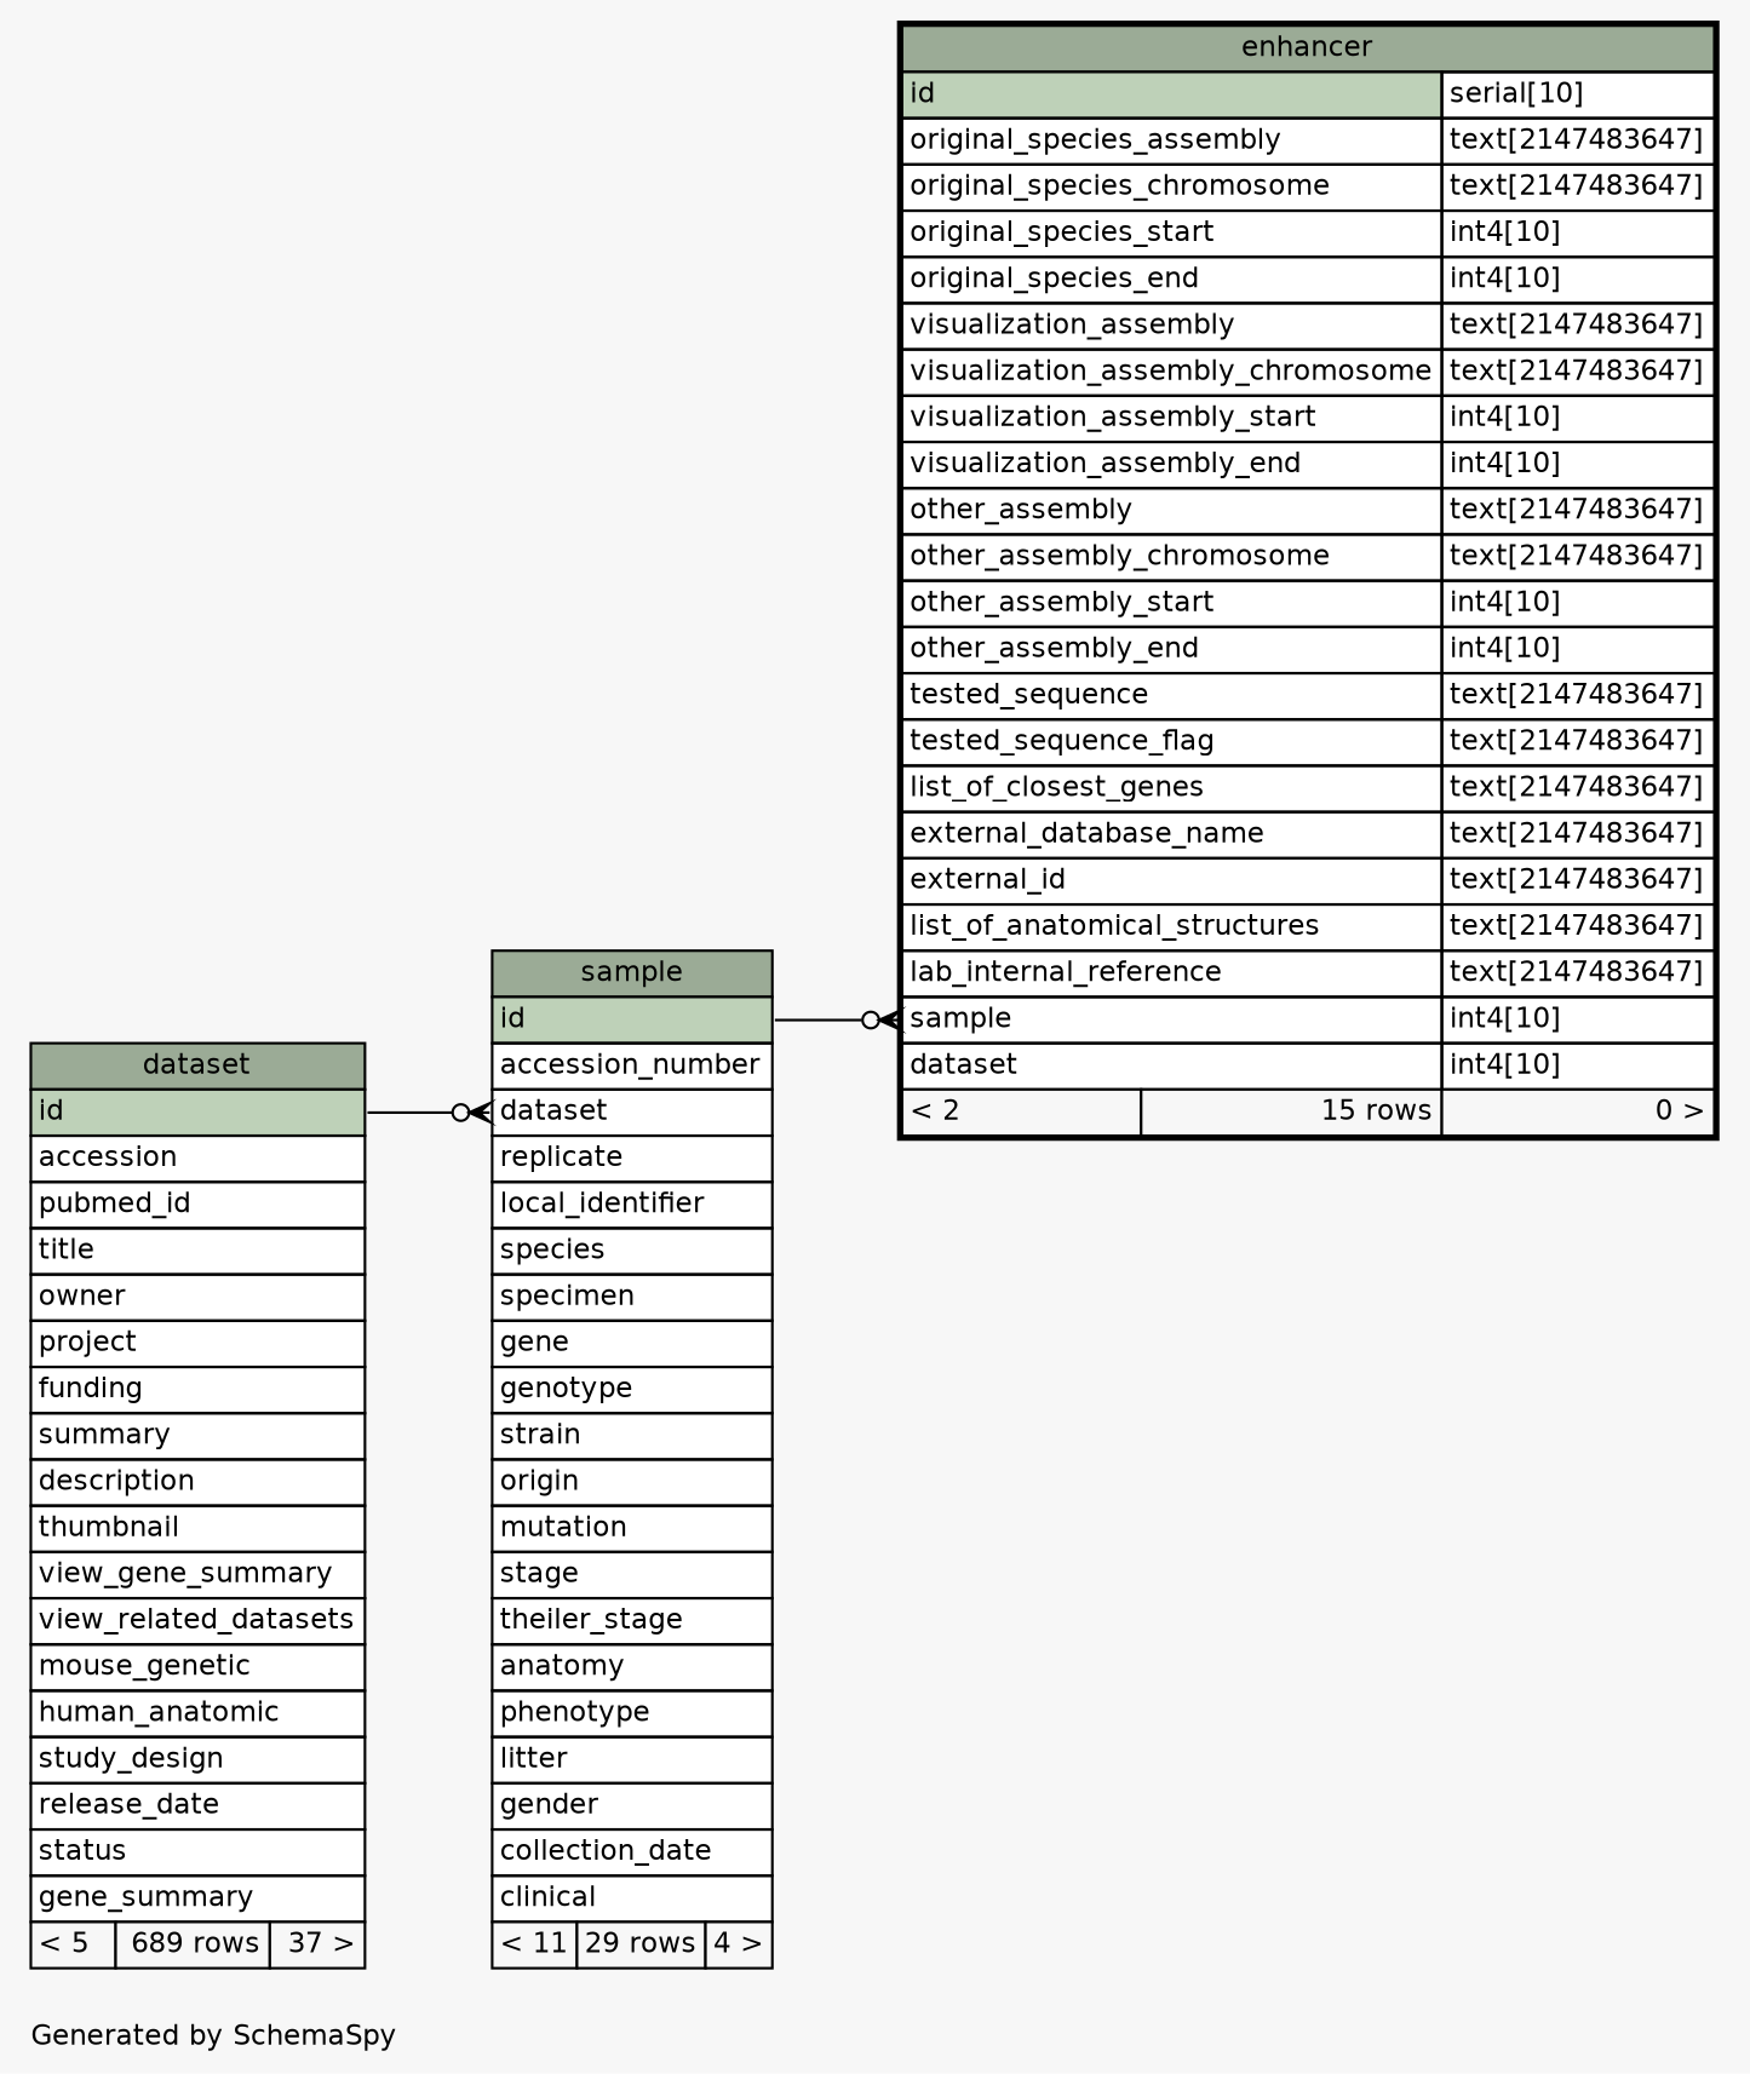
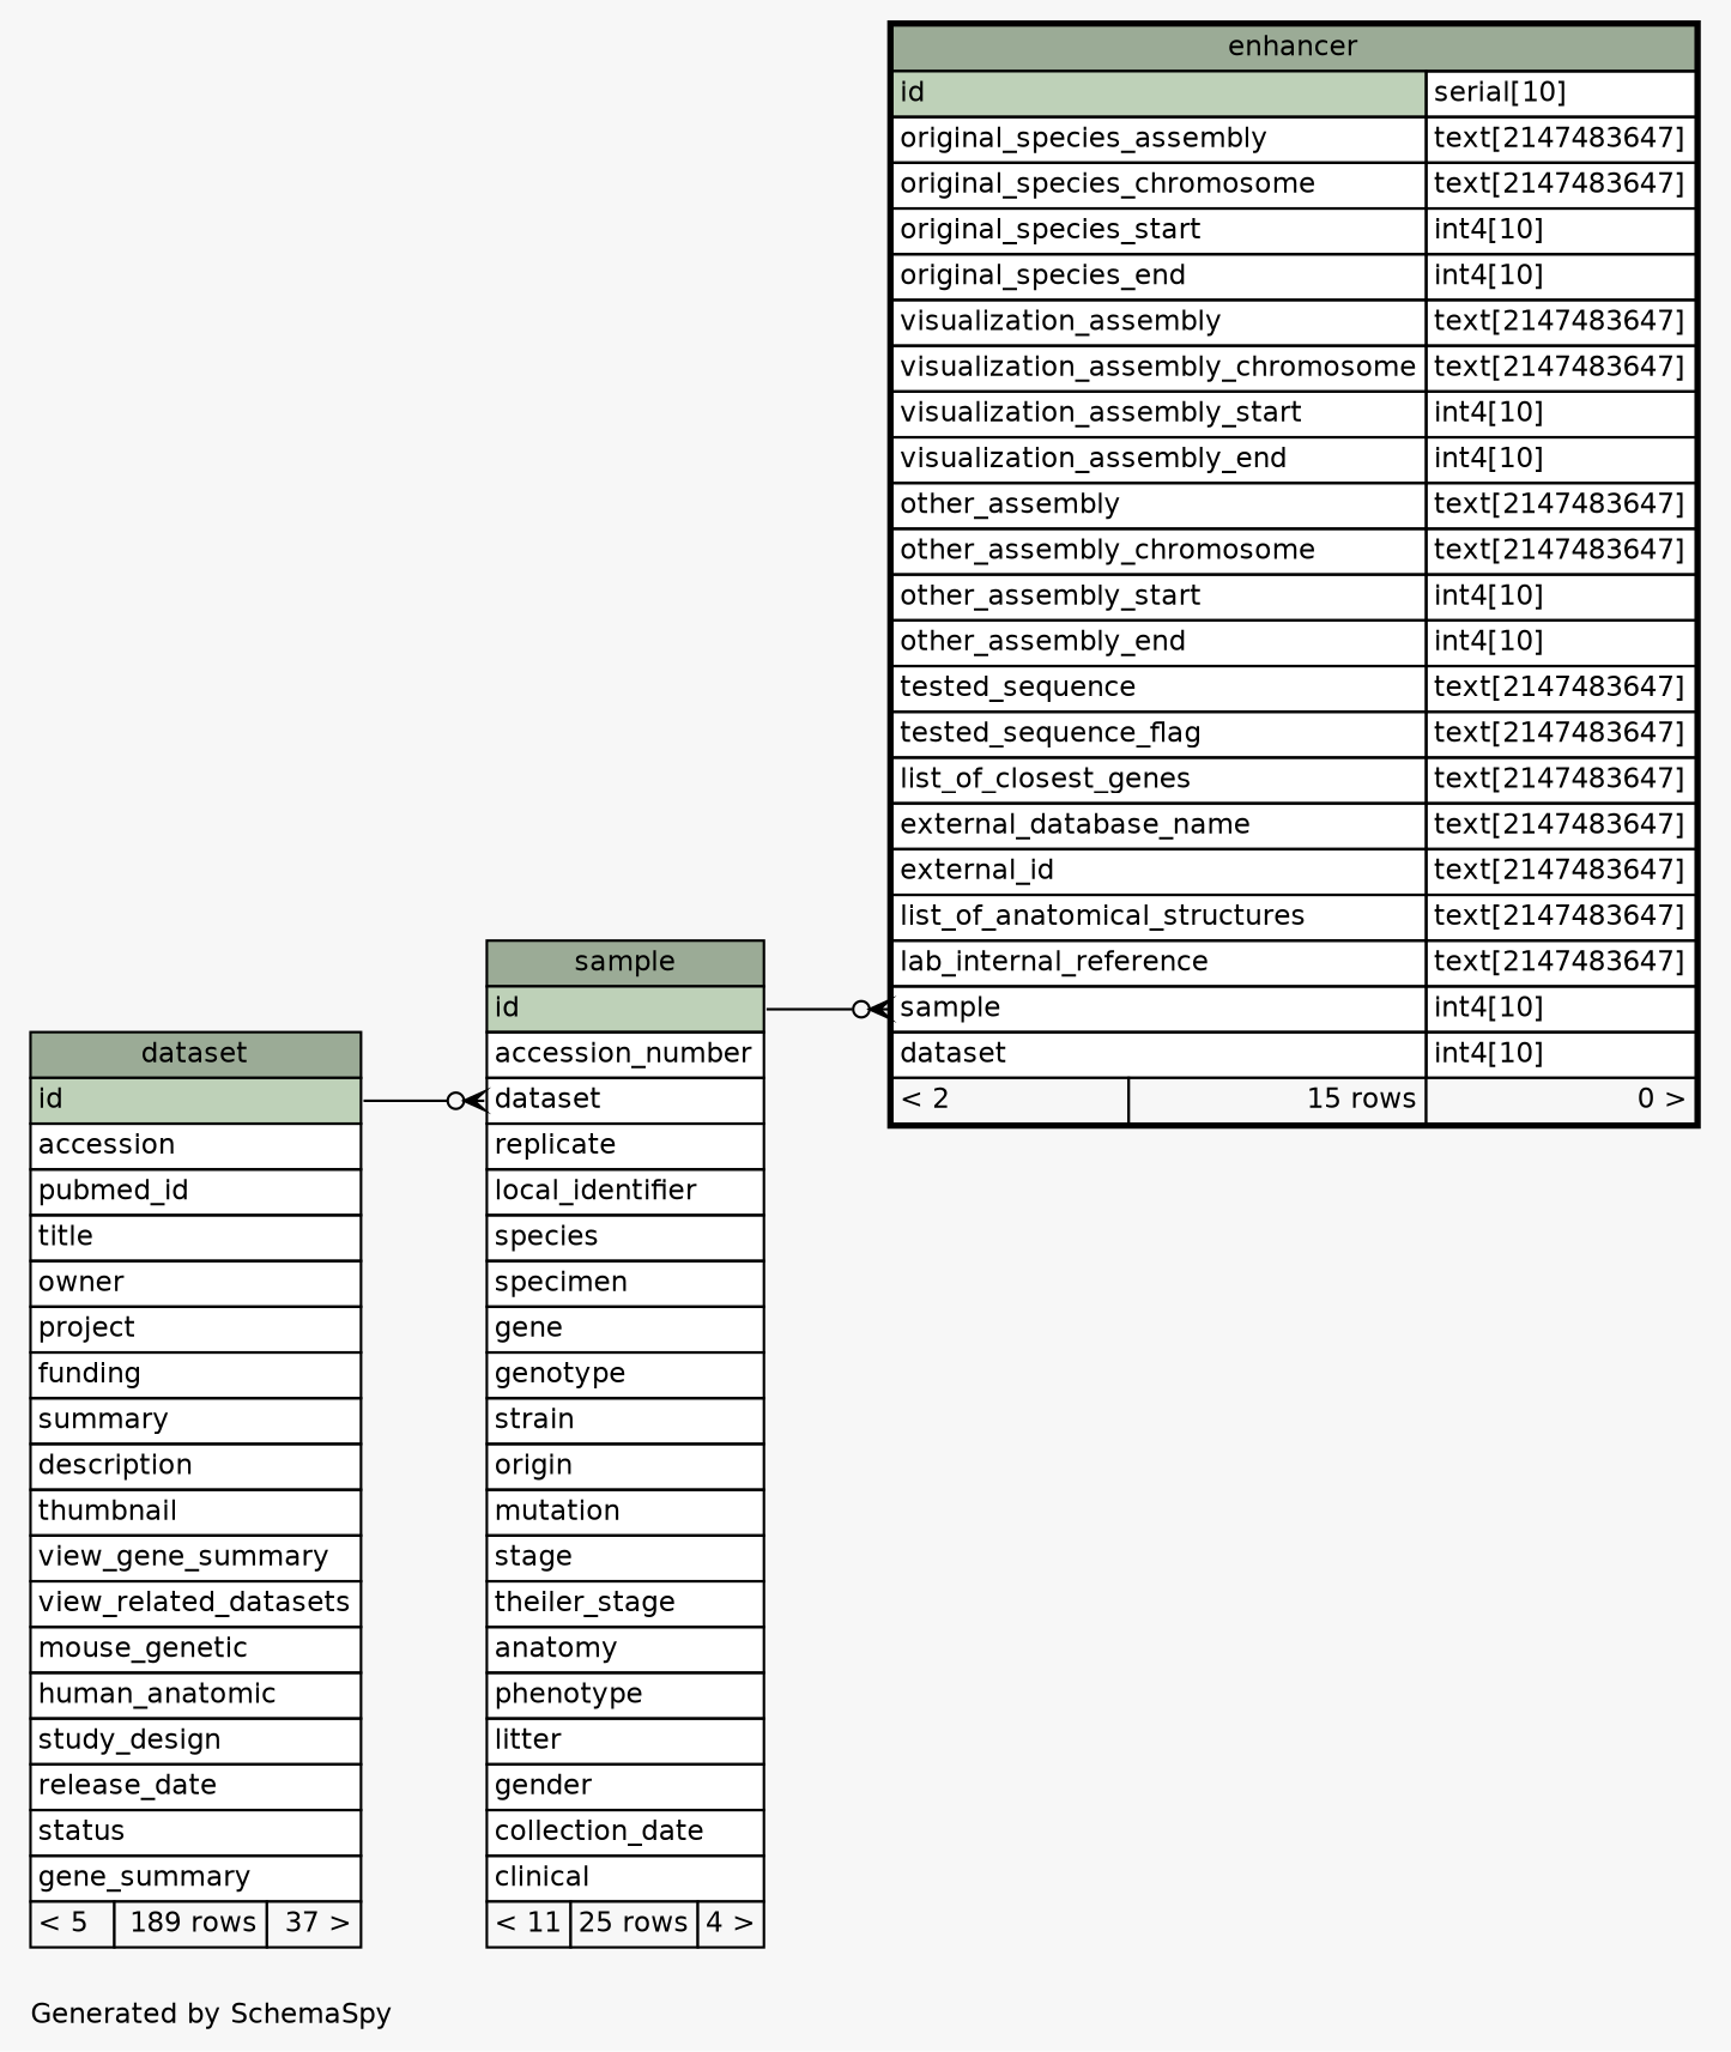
  digraph {
    bgcolor="#f7f7f7"
    fontname=Helvetica
    fontsize=11
    label="\nGenerated by SchemaSpy"
    labeljust=l
    nodesep=0.18
    rankdir=RL
    ranksep=0.46
    node [fontname=Helvetica fontsize=11 shape=plaintext]
    edge [arrowhead=none arrowsize=0.8 arrowtail=crowodot dir=back headport="id:e"]
    n1 [label=<     <TABLE BORDER="2" CELLBORDER="1" CELLSPACING="0" BGCOLOR="#ffffff">       <TR><TD COLSPAN="3" BGCOLOR="#9bab96" ALIGN="CENTER">enhancer</TD></TR>       <TR><TD PORT="id" COLSPAN="2" BGCOLOR="#bed1b8" ALIGN="LEFT">id</TD><TD PORT="id.type" ALIGN="LEFT">serial[10]</TD></TR>       <TR><TD PORT="original_species_assembly" COLSPAN="2" ALIGN="LEFT">original_species_assembly</TD><TD PORT="original_species_assembly.type" ALIGN="LEFT">text[2147483647]</TD></TR>       <TR><TD PORT="original_species_chromosome" COLSPAN="2" ALIGN="LEFT">original_species_chromosome</TD><TD PORT="original_species_chromosome.type" ALIGN="LEFT">text[2147483647]</TD></TR>       <TR><TD PORT="original_species_start" COLSPAN="2" ALIGN="LEFT">original_species_start</TD><TD PORT="original_species_start.type" ALIGN="LEFT">int4[10]</TD></TR>       <TR><TD PORT="original_species_end" COLSPAN="2" ALIGN="LEFT">original_species_end</TD><TD PORT="original_species_end.type" ALIGN="LEFT">int4[10]</TD></TR>       <TR><TD PORT="visualization_assembly" COLSPAN="2" ALIGN="LEFT">visualization_assembly</TD><TD PORT="visualization_assembly.type" ALIGN="LEFT">text[2147483647]</TD></TR>       <TR><TD PORT="visualization_assembly_chromosome" COLSPAN="2" ALIGN="LEFT">visualization_assembly_chromosome</TD><TD PORT="visualization_assembly_chromosome.type" ALIGN="LEFT">text[2147483647]</TD></TR>       <TR><TD PORT="visualization_assembly_start" COLSPAN="2" ALIGN="LEFT">visualization_assembly_start</TD><TD PORT="visualization_assembly_start.type" ALIGN="LEFT">int4[10]</TD></TR>       <TR><TD PORT="visualization_assembly_end" COLSPAN="2" ALIGN="LEFT">visualization_assembly_end</TD><TD PORT="visualization_assembly_end.type" ALIGN="LEFT">int4[10]</TD></TR>       <TR><TD PORT="other_assembly" COLSPAN="2" ALIGN="LEFT">other_assembly</TD><TD PORT="other_assembly.type" ALIGN="LEFT">text[2147483647]</TD></TR>       <TR><TD PORT="other_assembly_chromosome" COLSPAN="2" ALIGN="LEFT">other_assembly_chromosome</TD><TD PORT="other_assembly_chromosome.type" ALIGN="LEFT">text[2147483647]</TD></TR>       <TR><TD PORT="other_assembly_start" COLSPAN="2" ALIGN="LEFT">other_assembly_start</TD><TD PORT="other_assembly_start.type" ALIGN="LEFT">int4[10]</TD></TR>       <TR><TD PORT="other_assembly_end" COLSPAN="2" ALIGN="LEFT">other_assembly_end</TD><TD PORT="other_assembly_end.type" ALIGN="LEFT">int4[10]</TD></TR>       <TR><TD PORT="tested_sequence" COLSPAN="2" ALIGN="LEFT">tested_sequence</TD><TD PORT="tested_sequence.type" ALIGN="LEFT">text[2147483647]</TD></TR>       <TR><TD PORT="tested_sequence_flag" COLSPAN="2" ALIGN="LEFT">tested_sequence_flag</TD><TD PORT="tested_sequence_flag.type" ALIGN="LEFT">text[2147483647]</TD></TR>       <TR><TD PORT="list_of_closest_genes" COLSPAN="2" ALIGN="LEFT">list_of_closest_genes</TD><TD PORT="list_of_closest_genes.type" ALIGN="LEFT">text[2147483647]</TD></TR>       <TR><TD PORT="external_database_name" COLSPAN="2" ALIGN="LEFT">external_database_name</TD><TD PORT="external_database_name.type" ALIGN="LEFT">text[2147483647]</TD></TR>       <TR><TD PORT="external_id" COLSPAN="2" ALIGN="LEFT">external_id</TD><TD PORT="external_id.type" ALIGN="LEFT">text[2147483647]</TD></TR>       <TR><TD PORT="list_of_anatomical_structures" COLSPAN="2" ALIGN="LEFT">list_of_anatomical_structures</TD><TD PORT="list_of_anatomical_structures.type" ALIGN="LEFT">text[2147483647]</TD></TR>       <TR><TD PORT="lab_internal_reference" COLSPAN="2" ALIGN="LEFT">lab_internal_reference</TD><TD PORT="lab_internal_reference.type" ALIGN="LEFT">text[2147483647]</TD></TR>       <TR><TD PORT="sample" COLSPAN="2" ALIGN="LEFT">sample</TD><TD PORT="sample.type" ALIGN="LEFT">int4[10]</TD></TR>       <TR><TD PORT="dataset" COLSPAN="2" ALIGN="LEFT">dataset</TD><TD PORT="dataset.type" ALIGN="LEFT">int4[10]</TD></TR>       <TR><TD ALIGN="LEFT" BGCOLOR="#f7f7f7">&lt; 2</TD><TD ALIGN="RIGHT" BGCOLOR="#f7f7f7">15 rows</TD><TD ALIGN="RIGHT" BGCOLOR="#f7f7f7">0 &gt;</TD></TR>     </TABLE>>]
-   n2 [label=<     <TABLE BORDER="0" CELLBORDER="1" CELLSPACING="0" BGCOLOR="#ffffff">       <TR><TD COLSPAN="3" BGCOLOR="#9bab96" ALIGN="CENTER">sample</TD></TR>       <TR><TD PORT="id" COLSPAN="3" BGCOLOR="#bed1b8" ALIGN="LEFT">id</TD></TR>       <TR><TD PORT="accession_number" COLSPAN="3" ALIGN="LEFT">accession_number</TD></TR>       <TR><TD PORT="dataset" COLSPAN="3" ALIGN="LEFT">dataset</TD></TR>       <TR><TD PORT="replicate" COLSPAN="3" ALIGN="LEFT">replicate</TD></TR>       <TR><TD PORT="local_identifier" COLSPAN="3" ALIGN="LEFT">local_identifier</TD></TR>       <TR><TD PORT="species" COLSPAN="3" ALIGN="LEFT">species</TD></TR>       <TR><TD PORT="specimen" COLSPAN="3" ALIGN="LEFT">specimen</TD></TR>       <TR><TD PORT="gene" COLSPAN="3" ALIGN="LEFT">gene</TD></TR>       <TR><TD PORT="genotype" COLSPAN="3" ALIGN="LEFT">genotype</TD></TR>       <TR><TD PORT="strain" COLSPAN="3" ALIGN="LEFT">strain</TD></TR>       <TR><TD PORT="origin" COLSPAN="3" ALIGN="LEFT">origin</TD></TR>       <TR><TD PORT="mutation" COLSPAN="3" ALIGN="LEFT">mutation</TD></TR>       <TR><TD PORT="stage" COLSPAN="3" ALIGN="LEFT">stage</TD></TR>       <TR><TD PORT="theiler_stage" COLSPAN="3" ALIGN="LEFT">theiler_stage</TD></TR>       <TR><TD PORT="anatomy" COLSPAN="3" ALIGN="LEFT">anatomy</TD></TR>       <TR><TD PORT="phenotype" COLSPAN="3" ALIGN="LEFT">phenotype</TD></TR>       <TR><TD PORT="litter" COLSPAN="3" ALIGN="LEFT">litter</TD></TR>       <TR><TD PORT="gender" COLSPAN="3" ALIGN="LEFT">gender</TD></TR>       <TR><TD PORT="collection_date" COLSPAN="3" ALIGN="LEFT">collection_date</TD></TR>       <TR><TD PORT="clinical" COLSPAN="3" ALIGN="LEFT">clinical</TD></TR>       <TR><TD ALIGN="LEFT" BGCOLOR="#f7f7f7">&lt; 11</TD><TD ALIGN="RIGHT" BGCOLOR="#f7f7f7">29 rows</TD><TD ALIGN="RIGHT" BGCOLOR="#f7f7f7">4 &gt;</TD></TR>     </TABLE>>]
-   n3 [label=<     <TABLE BORDER="0" CELLBORDER="1" CELLSPACING="0" BGCOLOR="#ffffff">       <TR><TD COLSPAN="3" BGCOLOR="#9bab96" ALIGN="CENTER">dataset</TD></TR>       <TR><TD PORT="id" COLSPAN="3" BGCOLOR="#bed1b8" ALIGN="LEFT">id</TD></TR>       <TR><TD PORT="accession" COLSPAN="3" ALIGN="LEFT">accession</TD></TR>       <TR><TD PORT="pubmed_id" COLSPAN="3" ALIGN="LEFT">pubmed_id</TD></TR>       <TR><TD PORT="title" COLSPAN="3" ALIGN="LEFT">title</TD></TR>       <TR><TD PORT="owner" COLSPAN="3" ALIGN="LEFT">owner</TD></TR>       <TR><TD PORT="project" COLSPAN="3" ALIGN="LEFT">project</TD></TR>       <TR><TD PORT="funding" COLSPAN="3" ALIGN="LEFT">funding</TD></TR>       <TR><TD PORT="summary" COLSPAN="3" ALIGN="LEFT">summary</TD></TR>       <TR><TD PORT="description" COLSPAN="3" ALIGN="LEFT">description</TD></TR>       <TR><TD PORT="thumbnail" COLSPAN="3" ALIGN="LEFT">thumbnail</TD></TR>       <TR><TD PORT="view_gene_summary" COLSPAN="3" ALIGN="LEFT">view_gene_summary</TD></TR>       <TR><TD PORT="view_related_datasets" COLSPAN="3" ALIGN="LEFT">view_related_datasets</TD></TR>       <TR><TD PORT="mouse_genetic" COLSPAN="3" ALIGN="LEFT">mouse_genetic</TD></TR>       <TR><TD PORT="human_anatomic" COLSPAN="3" ALIGN="LEFT">human_anatomic</TD></TR>       <TR><TD PORT="study_design" COLSPAN="3" ALIGN="LEFT">study_design</TD></TR>       <TR><TD PORT="release_date" COLSPAN="3" ALIGN="LEFT">release_date</TD></TR>       <TR><TD PORT="status" COLSPAN="3" ALIGN="LEFT">status</TD></TR>       <TR><TD PORT="gene_summary" COLSPAN="3" ALIGN="LEFT">gene_summary</TD></TR>       <TR><TD ALIGN="LEFT" BGCOLOR="#f7f7f7">&lt; 5</TD><TD ALIGN="RIGHT" BGCOLOR="#f7f7f7">689 rows</TD><TD ALIGN="RIGHT" BGCOLOR="#f7f7f7">37 &gt;</TD></TR>     </TABLE>>]
+   n2 [label=<     <TABLE BORDER="0" CELLBORDER="1" CELLSPACING="0" BGCOLOR="#ffffff">       <TR><TD COLSPAN="3" BGCOLOR="#9bab96" ALIGN="CENTER">sample</TD></TR>       <TR><TD PORT="id" COLSPAN="3" BGCOLOR="#bed1b8" ALIGN="LEFT">id</TD></TR>       <TR><TD PORT="accession_number" COLSPAN="3" ALIGN="LEFT">accession_number</TD></TR>       <TR><TD PORT="dataset" COLSPAN="3" ALIGN="LEFT">dataset</TD></TR>       <TR><TD PORT="replicate" COLSPAN="3" ALIGN="LEFT">replicate</TD></TR>       <TR><TD PORT="local_identifier" COLSPAN="3" ALIGN="LEFT">local_identifier</TD></TR>       <TR><TD PORT="species" COLSPAN="3" ALIGN="LEFT">species</TD></TR>       <TR><TD PORT="specimen" COLSPAN="3" ALIGN="LEFT">specimen</TD></TR>       <TR><TD PORT="gene" COLSPAN="3" ALIGN="LEFT">gene</TD></TR>       <TR><TD PORT="genotype" COLSPAN="3" ALIGN="LEFT">genotype</TD></TR>       <TR><TD PORT="strain" COLSPAN="3" ALIGN="LEFT">strain</TD></TR>       <TR><TD PORT="origin" COLSPAN="3" ALIGN="LEFT">origin</TD></TR>       <TR><TD PORT="mutation" COLSPAN="3" ALIGN="LEFT">mutation</TD></TR>       <TR><TD PORT="stage" COLSPAN="3" ALIGN="LEFT">stage</TD></TR>       <TR><TD PORT="theiler_stage" COLSPAN="3" ALIGN="LEFT">theiler_stage</TD></TR>       <TR><TD PORT="anatomy" COLSPAN="3" ALIGN="LEFT">anatomy</TD></TR>       <TR><TD PORT="phenotype" COLSPAN="3" ALIGN="LEFT">phenotype</TD></TR>       <TR><TD PORT="litter" COLSPAN="3" ALIGN="LEFT">litter</TD></TR>       <TR><TD PORT="gender" COLSPAN="3" ALIGN="LEFT">gender</TD></TR>       <TR><TD PORT="collection_date" COLSPAN="3" ALIGN="LEFT">collection_date</TD></TR>       <TR><TD PORT="clinical" COLSPAN="3" ALIGN="LEFT">clinical</TD></TR>       <TR><TD ALIGN="LEFT" BGCOLOR="#f7f7f7">&lt; 11</TD><TD ALIGN="RIGHT" BGCOLOR="#f7f7f7">25 rows</TD><TD ALIGN="RIGHT" BGCOLOR="#f7f7f7">4 &gt;</TD></TR>     </TABLE>>]
+   n3 [label=<     <TABLE BORDER="0" CELLBORDER="1" CELLSPACING="0" BGCOLOR="#ffffff">       <TR><TD COLSPAN="3" BGCOLOR="#9bab96" ALIGN="CENTER">dataset</TD></TR>       <TR><TD PORT="id" COLSPAN="3" BGCOLOR="#bed1b8" ALIGN="LEFT">id</TD></TR>       <TR><TD PORT="accession" COLSPAN="3" ALIGN="LEFT">accession</TD></TR>       <TR><TD PORT="pubmed_id" COLSPAN="3" ALIGN="LEFT">pubmed_id</TD></TR>       <TR><TD PORT="title" COLSPAN="3" ALIGN="LEFT">title</TD></TR>       <TR><TD PORT="owner" COLSPAN="3" ALIGN="LEFT">owner</TD></TR>       <TR><TD PORT="project" COLSPAN="3" ALIGN="LEFT">project</TD></TR>       <TR><TD PORT="funding" COLSPAN="3" ALIGN="LEFT">funding</TD></TR>       <TR><TD PORT="summary" COLSPAN="3" ALIGN="LEFT">summary</TD></TR>       <TR><TD PORT="description" COLSPAN="3" ALIGN="LEFT">description</TD></TR>       <TR><TD PORT="thumbnail" COLSPAN="3" ALIGN="LEFT">thumbnail</TD></TR>       <TR><TD PORT="view_gene_summary" COLSPAN="3" ALIGN="LEFT">view_gene_summary</TD></TR>       <TR><TD PORT="view_related_datasets" COLSPAN="3" ALIGN="LEFT">view_related_datasets</TD></TR>       <TR><TD PORT="mouse_genetic" COLSPAN="3" ALIGN="LEFT">mouse_genetic</TD></TR>       <TR><TD PORT="human_anatomic" COLSPAN="3" ALIGN="LEFT">human_anatomic</TD></TR>       <TR><TD PORT="study_design" COLSPAN="3" ALIGN="LEFT">study_design</TD></TR>       <TR><TD PORT="release_date" COLSPAN="3" ALIGN="LEFT">release_date</TD></TR>       <TR><TD PORT="status" COLSPAN="3" ALIGN="LEFT">status</TD></TR>       <TR><TD PORT="gene_summary" COLSPAN="3" ALIGN="LEFT">gene_summary</TD></TR>       <TR><TD ALIGN="LEFT" BGCOLOR="#f7f7f7">&lt; 5</TD><TD ALIGN="RIGHT" BGCOLOR="#f7f7f7">189 rows</TD><TD ALIGN="RIGHT" BGCOLOR="#f7f7f7">37 &gt;</TD></TR>     </TABLE>>]
    n1 -> n2 [tailport="sample:w"]
    n2 -> n3 [tailport="dataset:w"]
  }
